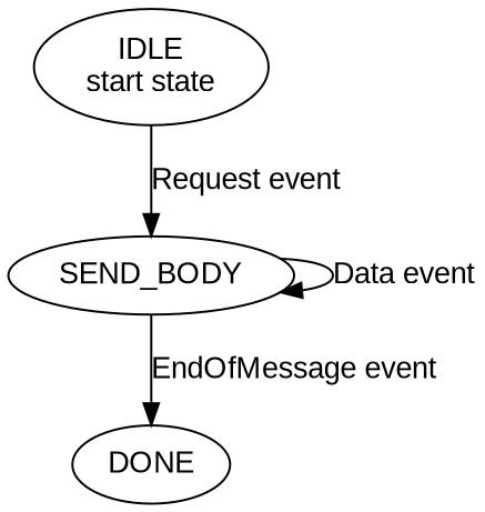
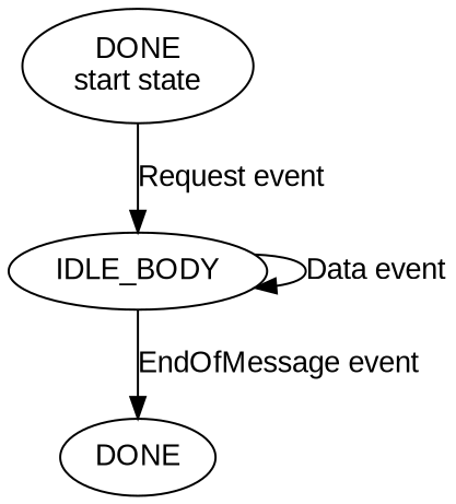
  digraph {
    fontname="Liberation Sans"
    node [fontname="Liberation Sans"]
    edge [fontname="Liberation Sans"]
-   n1 [label="IDLE\nstart state"]
-   SEND_BODY
+   n1 [label="DONE\nstart state"]
+   SEND_BODY [label=IDLE_BODY]
    DONE
    n1 -> SEND_BODY [label="Request event"]
    SEND_BODY -> SEND_BODY [label="Data event"]
    SEND_BODY -> DONE [label="EndOfMessage event"]
  }
